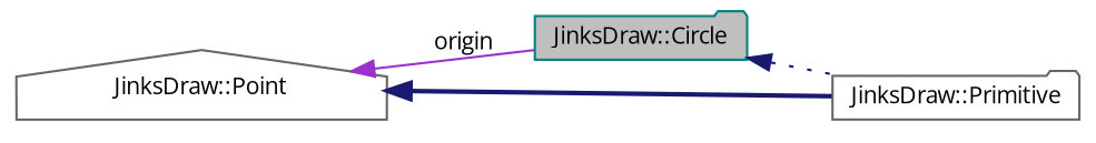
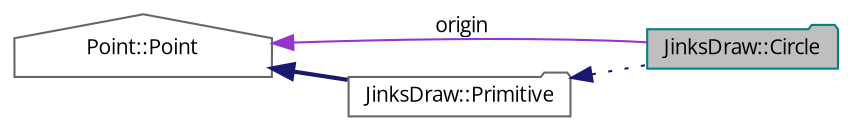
  digraph {
    fontname="Open Sans"
    rankdir=LR
    node [color=gray40 fillcolor=white fontname="Open Sans" fontsize=10 shape=folder style=filled]
    edge [color=midnightblue dir=back fontname="Open Sans" fontsize=10 labelfontname=Helvetica labelfontsize=10]
    n1 [color=teal fillcolor=grey75 fontcolor=black height=0.2 label="JinksDraw::Circle" width=0.4]
    n2 [height=0.2 label="JinksDraw::Primitive" width=0.4]
-   n3 [height=0.2 label="JinksDraw::Point" shape=house width=0.4]
-   n1 -> n2 [style=dotted]
+   n3 [height=0.2 label="Point::Point" shape=house width=0.4]
+   n2 -> n1 [style=dotted]
    n3 -> n1 [color=darkorchid3 label=" origin" style=solid]
    n3 -> n2 [style=bold]
  }
